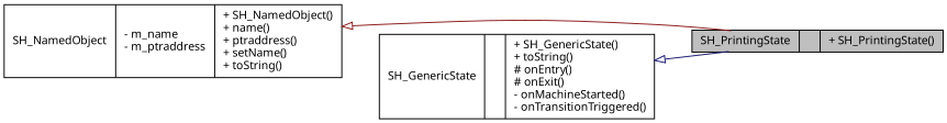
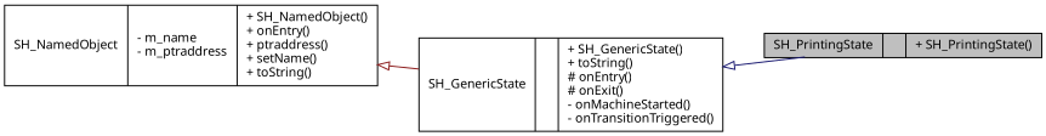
  digraph {
    rankdir=LR
    node [color=black fontname=Verdana fontsize=11 shape=record]
    edge [arrowtail=onormal dir=back fontname=Verdana fontsize=11 labelfontname=Verdana labelfontsize=11 style=solid]
    n1 [fillcolor=grey75 fontcolor=black height=0.2 label="{SH_PrintingState\n||+ SH_PrintingState()\l}" style=filled width=0.4]
    n2 [height=0.2 label="{SH_GenericState\n||+ SH_GenericState()\l+ toString()\l# onEntry()\l# onExit()\l- onMachineStarted()\l- onTransitionTriggered()\l}" width=0.4]
-   n3 [height=0.2 label="{SH_NamedObject\n|- m_name\l- m_ptraddress\l|+ SH_NamedObject()\l+ name()\l+ ptraddress()\l+ setName()\l+ toString()\l}" width=0.4]
+   n3 [height=0.2 label="{SH_NamedObject\n|- m_name\l- m_ptraddress\l|+ SH_NamedObject()\l+ onEntry()\l+ ptraddress()\l+ setName()\l+ toString()\l}" width=0.4]
    n2 -> n1 [color=midnightblue]
-   n3 -> n1 [color=firebrick4]
+   n3 -> n2 [color=firebrick4]
  }
